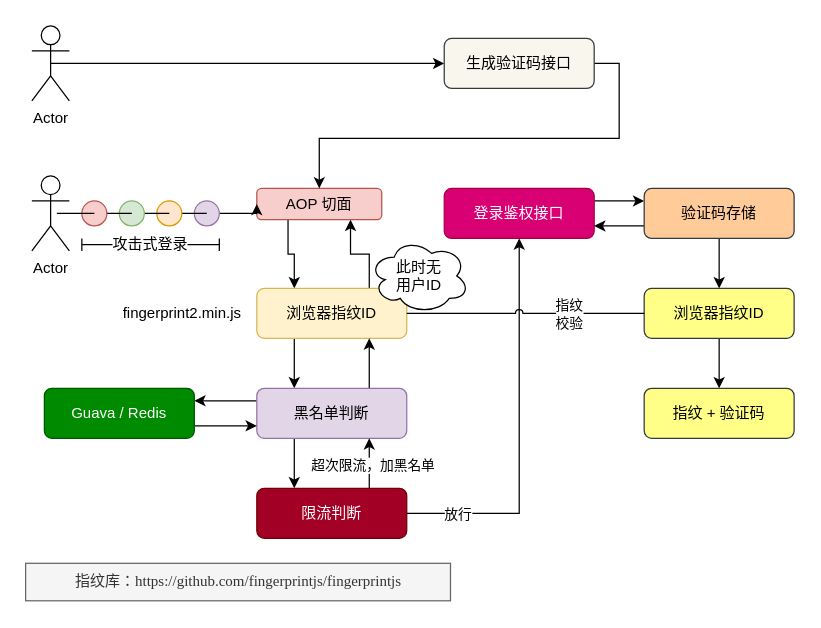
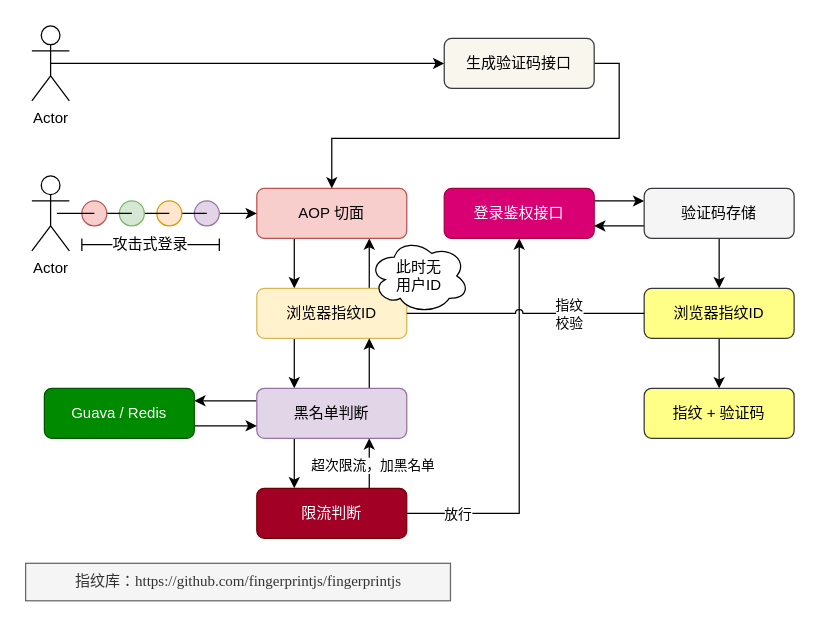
  <mxCell id="0" />
  <mxCell id="1" parent="0" />
  <mxCell id="2" value="Actor" style="shape=umlActor;verticalLabelPosition=bottom;verticalAlign=top;html=1;outlineConnect=0;" vertex="1" parent="1"><mxGeometry x="25" y="140" width="30" height="60" as="geometry" /></mxCell>
  <mxCell id="3" style="edgeStyle=orthogonalEdgeStyle;rounded=0;orthogonalLoop=1;jettySize=auto;html=1;exitX=0.25;exitY=1;exitDx=0;exitDy=0;entryX=0.25;entryY=0;entryDx=0;entryDy=0;endArrow=classic;endFill=1;" edge="1" parent="1" source="4" target="19"><mxGeometry relative="1" as="geometry" /></mxCell>
- <mxCell id="4" value="AOP 切面" style="rounded=1;whiteSpace=wrap;html=1;fillColor=#f8cecc;strokeColor=#b85450;" vertex="1" parent="1"><mxGeometry x="205" y="150" width="100" height="25" as="geometry" /></mxCell>
+ <mxCell id="4" value="AOP 切面" style="rounded=1;whiteSpace=wrap;html=1;fillColor=#f8cecc;strokeColor=#b85450;" vertex="1" parent="1"><mxGeometry x="205" y="150" width="120" height="40" as="geometry" /></mxCell>
  <mxCell id="5" style="edgeStyle=orthogonalEdgeStyle;rounded=0;orthogonalLoop=1;jettySize=auto;html=1;exitX=1;exitY=0.5;exitDx=0;exitDy=0;entryX=0;entryY=0.5;entryDx=0;entryDy=0;endArrow=classic;endFill=1;" edge="1" parent="1" source="6" target="4"><mxGeometry relative="1" as="geometry" /></mxCell>
  <mxCell id="6" value="" style="ellipse;whiteSpace=wrap;html=1;aspect=fixed;fillColor=#e1d5e7;strokeColor=#9673a6;" vertex="1" parent="1"><mxGeometry x="155" y="160" width="20" height="20" as="geometry" /></mxCell>
  <mxCell id="7" value="" style="edgeStyle=orthogonalEdgeStyle;rounded=0;orthogonalLoop=1;jettySize=auto;html=1;startArrow=none;endArrow=none;" edge="1" parent="1" source="8" target="6"><mxGeometry relative="1" as="geometry"><mxPoint x="145" y="170" as="sourcePoint" /><mxPoint x="255" y="170" as="targetPoint" /></mxGeometry></mxCell>
  <mxCell id="8" value="" style="ellipse;whiteSpace=wrap;html=1;aspect=fixed;fillColor=#ffe6cc;strokeColor=#d79b00;" vertex="1" parent="1"><mxGeometry x="125" y="160" width="20" height="20" as="geometry" /></mxCell>
  <mxCell id="9" style="edgeStyle=orthogonalEdgeStyle;rounded=0;orthogonalLoop=1;jettySize=auto;html=1;exitX=1;exitY=0.5;exitDx=0;exitDy=0;endArrow=none;endFill=0;" edge="1" parent="1" source="10" target="8"><mxGeometry relative="1" as="geometry" /></mxCell>
  <mxCell id="10" value="" style="ellipse;whiteSpace=wrap;html=1;aspect=fixed;fillColor=#d5e8d4;strokeColor=#82b366;" vertex="1" parent="1"><mxGeometry x="95" y="160" width="20" height="20" as="geometry" /></mxCell>
  <mxCell id="11" value="" style="edgeStyle=orthogonalEdgeStyle;rounded=0;orthogonalLoop=1;jettySize=auto;html=1;startArrow=none;endArrow=none;" edge="1" parent="1" source="12" target="10"><mxGeometry relative="1" as="geometry"><mxPoint x="85" y="170" as="sourcePoint" /><mxPoint x="195" y="170" as="targetPoint" /></mxGeometry></mxCell>
  <mxCell id="12" value="" style="ellipse;whiteSpace=wrap;html=1;aspect=fixed;fillColor=#f8cecc;strokeColor=#b85450;" vertex="1" parent="1"><mxGeometry x="65" y="160" width="20" height="20" as="geometry" /></mxCell>
  <mxCell id="13" value="" style="edgeStyle=orthogonalEdgeStyle;rounded=0;orthogonalLoop=1;jettySize=auto;html=1;endArrow=none;" edge="1" parent="1" source="2" target="12"><mxGeometry relative="1" as="geometry"><mxPoint x="55" y="170" as="sourcePoint" /><mxPoint x="195" y="170" as="targetPoint" /></mxGeometry></mxCell>
  <mxCell id="14" value="&lt;span style=&quot;background-color: rgb(255, 255, 255);&quot;&gt;攻击式登录&lt;/span&gt;" style="shape=crossbar;whiteSpace=wrap;html=1;rounded=1;" vertex="1" parent="1"><mxGeometry x="65" y="190" width="110" height="10" as="geometry" /></mxCell>
  <mxCell id="15" style="edgeStyle=orthogonalEdgeStyle;rounded=0;orthogonalLoop=1;jettySize=auto;html=1;exitX=1;exitY=0.25;exitDx=0;exitDy=0;entryX=0;entryY=0.25;entryDx=0;entryDy=0;fontFamily=Comic Sans MS;endArrow=classic;endFill=1;" edge="1" parent="1" source="16" target="40"><mxGeometry relative="1" as="geometry" /></mxCell>
  <mxCell id="16" value="登录鉴权接口" style="rounded=1;whiteSpace=wrap;html=1;fillColor=#d80073;fontColor=#ffffff;strokeColor=#A50040;" vertex="1" parent="1"><mxGeometry x="355" y="150" width="120" height="40" as="geometry" /></mxCell>
  <mxCell id="17" style="edgeStyle=orthogonalEdgeStyle;rounded=0;orthogonalLoop=1;jettySize=auto;html=1;exitX=0.25;exitY=1;exitDx=0;exitDy=0;entryX=0.25;entryY=0;entryDx=0;entryDy=0;endArrow=classic;endFill=1;" edge="1" parent="1" source="19" target="23"><mxGeometry relative="1" as="geometry" /></mxCell>
  <mxCell id="18" style="edgeStyle=orthogonalEdgeStyle;rounded=0;orthogonalLoop=1;jettySize=auto;html=1;exitX=0.75;exitY=0;exitDx=0;exitDy=0;entryX=0.75;entryY=1;entryDx=0;entryDy=0;endArrow=classic;endFill=1;" edge="1" parent="1" source="19" target="4"><mxGeometry relative="1" as="geometry" /></mxCell>
  <mxCell id="19" value="浏览器指纹ID" style="rounded=1;whiteSpace=wrap;html=1;fillColor=#fff2cc;strokeColor=#d6b656;" vertex="1" parent="1"><mxGeometry x="205" y="230" width="120" height="40" as="geometry" /></mxCell>
  <mxCell id="20" style="edgeStyle=orthogonalEdgeStyle;rounded=0;orthogonalLoop=1;jettySize=auto;html=1;exitX=0.25;exitY=1;exitDx=0;exitDy=0;entryX=0.25;entryY=0;entryDx=0;entryDy=0;endArrow=classic;endFill=1;" edge="1" parent="1" source="23" target="28"><mxGeometry relative="1" as="geometry" /></mxCell>
  <mxCell id="21" style="edgeStyle=orthogonalEdgeStyle;rounded=0;orthogonalLoop=1;jettySize=auto;html=1;exitX=0;exitY=0.25;exitDx=0;exitDy=0;entryX=1;entryY=0.25;entryDx=0;entryDy=0;endArrow=classic;endFill=1;" edge="1" parent="1" source="23" target="30"><mxGeometry relative="1" as="geometry" /></mxCell>
  <mxCell id="22" style="edgeStyle=orthogonalEdgeStyle;rounded=0;orthogonalLoop=1;jettySize=auto;html=1;exitX=0.75;exitY=0;exitDx=0;exitDy=0;entryX=0.75;entryY=1;entryDx=0;entryDy=0;endArrow=classic;endFill=1;" edge="1" parent="1" source="23" target="19"><mxGeometry relative="1" as="geometry" /></mxCell>
  <mxCell id="23" value="黑名单判断" style="rounded=1;whiteSpace=wrap;html=1;fillColor=#e1d5e7;strokeColor=#9673a6;" vertex="1" parent="1"><mxGeometry x="205" y="310" width="120" height="40" as="geometry" /></mxCell>
  <mxCell id="24" style="edgeStyle=orthogonalEdgeStyle;rounded=0;orthogonalLoop=1;jettySize=auto;html=1;exitX=0.75;exitY=0;exitDx=0;exitDy=0;entryX=0.75;entryY=1;entryDx=0;entryDy=0;endArrow=classic;endFill=1;" edge="1" parent="1" source="28" target="23"><mxGeometry relative="1" as="geometry" /></mxCell>
  <mxCell id="25" value="超次限流，加黑名单" style="edgeLabel;html=1;align=center;verticalAlign=middle;resizable=0;points=[];" vertex="1" connectable="0" parent="24"><mxGeometry x="-0.068" y="-2" relative="1" as="geometry"><mxPoint as="offset" /></mxGeometry></mxCell>
  <mxCell id="26" style="edgeStyle=orthogonalEdgeStyle;rounded=0;orthogonalLoop=1;jettySize=auto;html=1;exitX=1;exitY=0.5;exitDx=0;exitDy=0;entryX=0.5;entryY=1;entryDx=0;entryDy=0;endArrow=classic;endFill=1;" edge="1" parent="1" source="28" target="16"><mxGeometry relative="1" as="geometry" /></mxCell>
  <mxCell id="27" value="放行" style="edgeLabel;html=1;align=center;verticalAlign=middle;resizable=0;points=[];" vertex="1" connectable="0" parent="26"><mxGeometry x="-0.709" y="-3" relative="1" as="geometry"><mxPoint x="-5" y="-3" as="offset" /></mxGeometry></mxCell>
  <mxCell id="28" value="限流判断" style="rounded=1;whiteSpace=wrap;html=1;fillColor=#a20025;strokeColor=#6F0000;fontColor=#ffffff;" vertex="1" parent="1"><mxGeometry x="205" y="390" width="120" height="40" as="geometry" /></mxCell>
  <mxCell id="29" style="edgeStyle=orthogonalEdgeStyle;rounded=0;orthogonalLoop=1;jettySize=auto;html=1;exitX=1;exitY=0.75;exitDx=0;exitDy=0;entryX=0;entryY=0.75;entryDx=0;entryDy=0;endArrow=classic;endFill=1;" edge="1" parent="1" source="30" target="23"><mxGeometry relative="1" as="geometry" /></mxCell>
  <mxCell id="30" value="Guava / Redis" style="rounded=1;whiteSpace=wrap;html=1;fillColor=#008a00;fontColor=#ffffff;strokeColor=#005700;" vertex="1" parent="1"><mxGeometry x="35" y="310" width="120" height="40" as="geometry" /></mxCell>
  <mxCell id="31" value="此时无&lt;br&gt;用户ID" style="ellipse;shape=cloud;whiteSpace=wrap;html=1;labelBackgroundColor=#FFFFFF;" vertex="1" parent="1"><mxGeometry x="295" y="190" width="80" height="60" as="geometry" /></mxCell>
- <mxCell id="32" value="&lt;span style=&quot;text-align: left;&quot;&gt;fingerprint2.min.js&lt;/span&gt;" style="text;html=1;align=center;verticalAlign=middle;resizable=0;points=[];autosize=1;strokeColor=none;fillColor=none;" vertex="1" parent="1"><mxGeometry x="85" y="235" width="120" height="30" as="geometry" /></mxCell>
  <mxCell id="33" value="&lt;span style=&quot;text-align: left;&quot;&gt;&lt;font face=&quot;Comic Sans MS&quot;&gt;指纹库：https://github.com/fingerprintjs/fingerprintjs&lt;/font&gt;&lt;/span&gt;" style="text;html=1;align=center;verticalAlign=middle;resizable=0;points=[];autosize=1;strokeColor=#666666;fillColor=#f5f5f5;fontColor=#333333;" vertex="1" parent="1"><mxGeometry x="20" y="450" width="340" height="30" as="geometry" /></mxCell>
  <mxCell id="34" style="edgeStyle=orthogonalEdgeStyle;rounded=0;orthogonalLoop=1;jettySize=auto;html=1;exitX=0.5;exitY=0.5;exitDx=0;exitDy=0;exitPerimeter=0;fontFamily=Comic Sans MS;endArrow=classic;endFill=1;" edge="1" parent="1" source="35" target="37"><mxGeometry relative="1" as="geometry" /></mxCell>
  <mxCell id="35" value="Actor" style="shape=umlActor;verticalLabelPosition=bottom;verticalAlign=top;html=1;outlineConnect=0;" vertex="1" parent="1"><mxGeometry x="25" y="20" width="30" height="60" as="geometry" /></mxCell>
  <mxCell id="36" style="edgeStyle=orthogonalEdgeStyle;rounded=0;orthogonalLoop=1;jettySize=auto;html=1;exitX=1;exitY=0.5;exitDx=0;exitDy=0;fontFamily=Comic Sans MS;endArrow=classic;endFill=1;" edge="1" parent="1" source="37" target="4"><mxGeometry relative="1" as="geometry" /></mxCell>
  <mxCell id="37" value="生成验证码接口" style="rounded=1;whiteSpace=wrap;html=1;fillColor=#f9f7ed;strokeColor=#36393d;" vertex="1" parent="1"><mxGeometry x="355" y="30" width="120" height="40" as="geometry" /></mxCell>
  <mxCell id="38" style="edgeStyle=orthogonalEdgeStyle;rounded=0;orthogonalLoop=1;jettySize=auto;html=1;exitX=0.5;exitY=1;exitDx=0;exitDy=0;entryX=0.5;entryY=0;entryDx=0;entryDy=0;fontFamily=Comic Sans MS;endArrow=classic;endFill=1;" edge="1" parent="1" source="40" target="42"><mxGeometry relative="1" as="geometry" /></mxCell>
  <mxCell id="39" style="edgeStyle=orthogonalEdgeStyle;rounded=0;orthogonalLoop=1;jettySize=auto;html=1;exitX=0;exitY=0.75;exitDx=0;exitDy=0;entryX=1;entryY=0.75;entryDx=0;entryDy=0;fontFamily=Comic Sans MS;endArrow=classic;endFill=1;" edge="1" parent="1" source="40" target="16"><mxGeometry relative="1" as="geometry" /></mxCell>
- <mxCell id="40" value="验证码存储" style="rounded=1;whiteSpace=wrap;html=1;fillColor=#ffcc99;strokeColor=#36393d;" vertex="1" parent="1"><mxGeometry x="515" y="150" width="120" height="40" as="geometry" /></mxCell>
+ <mxCell id="40" value="验证码存储" style="rounded=1;whiteSpace=wrap;html=1;fillColor=#f5f5f5;strokeColor=#36393d;" vertex="1" parent="1"><mxGeometry x="515" y="150" width="120" height="40" as="geometry" /></mxCell>
  <mxCell id="41" style="edgeStyle=orthogonalEdgeStyle;rounded=0;orthogonalLoop=1;jettySize=auto;html=1;exitX=0.5;exitY=1;exitDx=0;exitDy=0;entryX=0.5;entryY=0;entryDx=0;entryDy=0;fontFamily=Comic Sans MS;endArrow=classic;endFill=1;" edge="1" parent="1" source="42" target="43"><mxGeometry relative="1" as="geometry" /></mxCell>
  <mxCell id="42" value="浏览器指纹ID" style="rounded=1;whiteSpace=wrap;html=1;fillColor=#ffff88;strokeColor=#36393d;" vertex="1" parent="1"><mxGeometry x="515" y="230" width="120" height="40" as="geometry" /></mxCell>
  <mxCell id="43" value="指纹 + 验证码" style="rounded=1;whiteSpace=wrap;html=1;fillColor=#ffff88;strokeColor=#36393d;" vertex="1" parent="1"><mxGeometry x="515" y="310" width="120" height="40" as="geometry" /></mxCell>
  <mxCell id="44" style="edgeStyle=orthogonalEdgeStyle;rounded=0;orthogonalLoop=1;jettySize=auto;html=1;exitX=1;exitY=0.5;exitDx=0;exitDy=0;fontFamily=Comic Sans MS;endArrow=none;endFill=0;jumpStyle=arc;" edge="1" parent="1" source="19" target="42"><mxGeometry relative="1" as="geometry" /></mxCell>
  <mxCell id="45" value="指纹&lt;br&gt;校验" style="edgeLabel;html=1;align=center;verticalAlign=middle;resizable=0;points=[];fontFamily=Comic Sans MS;" vertex="1" connectable="0" parent="44"><mxGeometry x="0.358" relative="1" as="geometry"><mxPoint as="offset" /></mxGeometry></mxCell>
